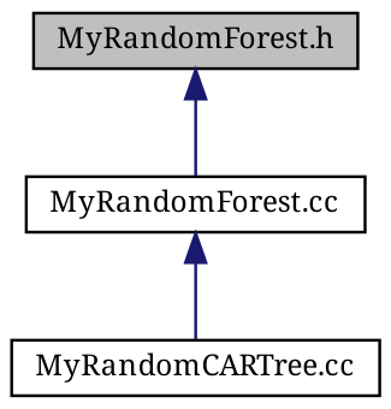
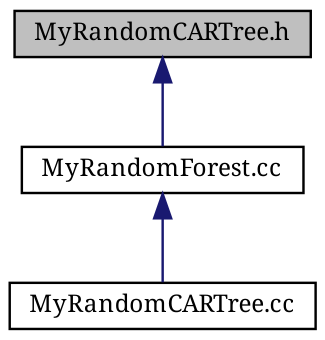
  digraph {
    fontname="Noto Serif"
    node [color=black fillcolor=white fontname="Noto Serif" fontsize=10 shape=record style=filled]
    edge [color=midnightblue dir=back fontname="Noto Serif" fontsize=10 labelfontname=Helvetica labelfontsize=10 style=solid]
-   n1 [fillcolor=grey75 fontcolor=black height=0.2 label="MyRandomForest.h" width=0.4]
+   n1 [fillcolor=grey75 fontcolor=black height=0.2 label="MyRandomCARTree.h" width=0.4]
    n2 [height=0.2 label="MyRandomForest.cc" width=0.4]
    n3 [height=0.2 label="MyRandomCARTree.cc" width=0.4]
    n1 -> n2
    n2 -> n3
  }
